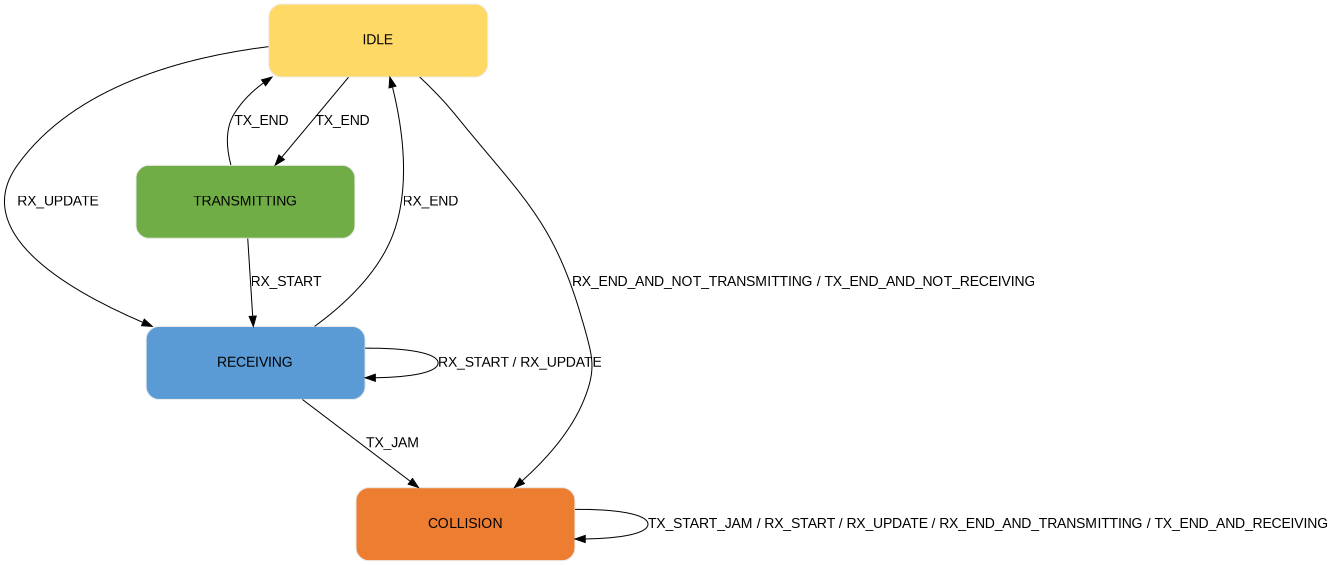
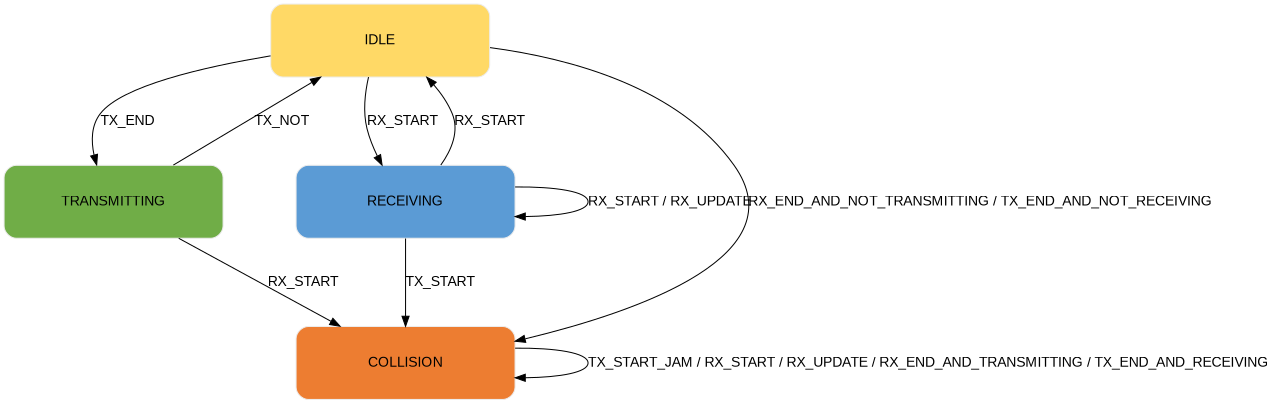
  digraph {
    nodesep=1
    ranksep=1
    node [color="#ECECEC" fontname=Arial margin=0.15 shape=box style="rounded,filled"]
    edge [fontname=Arial]
    n1 [fillcolor="#FFD966" height=1 label=IDLE width=3]
    n2 [fillcolor="#70AD47" height=1 label=TRANSMITTING width=3]
    n3 [fillcolor="#5B9BD5" height=1 label=RECEIVING width=3]
    n4 [fillcolor="#ED7D31" height=1 label=COLLISION width=3]
    n1 -> n2 [label=TX_END]
-   n1 -> n3 [label=RX_UPDATE]
+   n1 -> n3 [label=RX_START]
    n1 -> n4 [label="RX_END_AND_NOT_TRANSMITTING / TX_END_AND_NOT_RECEIVING"]
-   n2 -> n1 [label=TX_END]
-   n2 -> n3 [label=RX_START]
-   n3 -> n1 [label=RX_END]
+   n2 -> n1 [label=TX_NOT]
+   n2 -> n4 [label=RX_START]
+   n3 -> n1 [label=RX_START]
    n3 -> n3 [label="RX_START / RX_UPDATE"]
-   n3 -> n4 [label=TX_JAM]
+   n3 -> n4 [label=TX_START]
    n4 -> n4 [label="TX_START_JAM / RX_START / RX_UPDATE / RX_END_AND_TRANSMITTING / TX_END_AND_RECEIVING"]
  }
